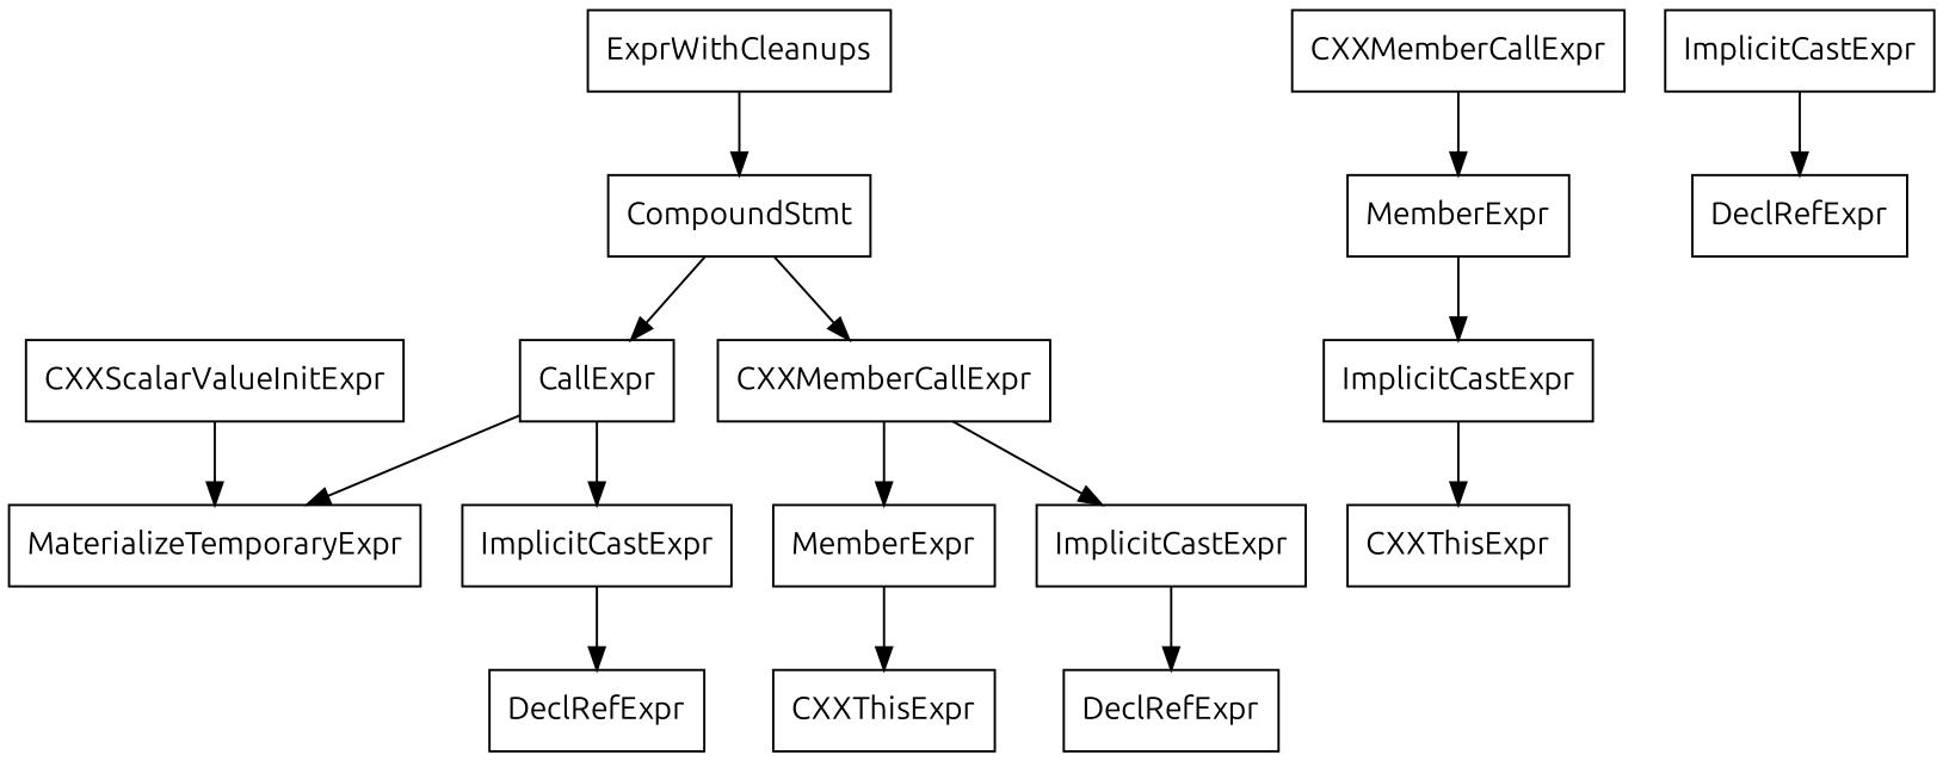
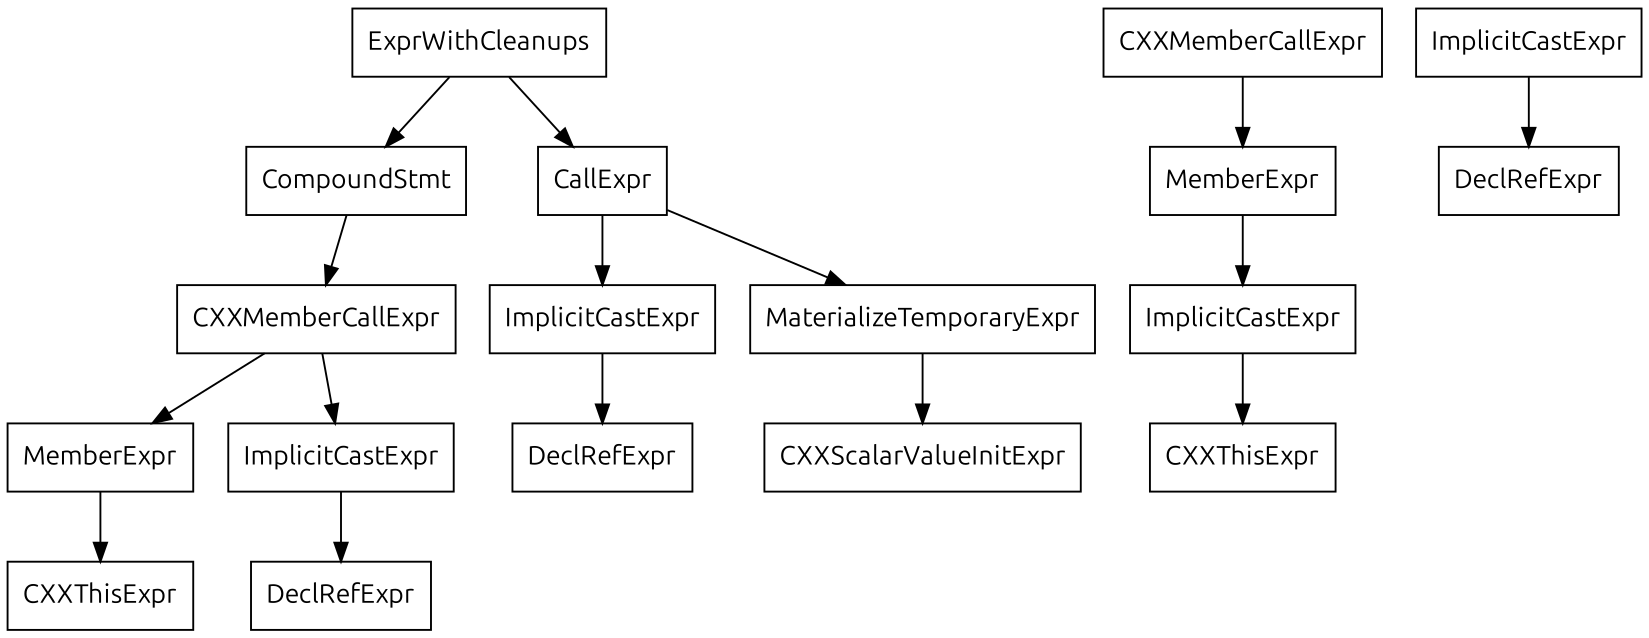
  digraph {
    fontname=Ubuntu
    node [fontname=Ubuntu shape=record]
    edge [fontname=Ubuntu]
    n1 [label="{CompoundStmt}"]
    n2 [label="{CXXMemberCallExpr}"]
    n3 [label="{MemberExpr}"]
    n4 [label="{ImplicitCastExpr}"]
    n5 [label="{ExprWithCleanups}"]
    n6 [label="{CallExpr}"]
    n7 [label="{CXXThisExpr}"]
    n8 [label="{DeclRefExpr}"]
    n9 [label="{ImplicitCastExpr}"]
    n10 [label="{MaterializeTemporaryExpr}"]
    n11 [label="{DeclRefExpr}"]
    n12 [label="{CXXScalarValueInitExpr}"]
    n13 [label="{CXXMemberCallExpr}"]
    n14 [label="{MemberExpr}"]
    n15 [label="{ImplicitCastExpr}"]
    n16 [label="{DeclRefExpr}"]
    n17 [label="{ImplicitCastExpr}"]
    n18 [label="{CXXThisExpr}"]
    n1 -> n2
    n2 -> n3
    n2 -> n4
    n3 -> n7
    n4 -> n8
    n5 -> n1
-   n1 -> n6
+   n5 -> n6
    n6 -> n9
    n6 -> n10
    n9 -> n11
-   n12 -> n10
+   n10 -> n12
    n13 -> n14
    n14 -> n17
    n15 -> n16
    n17 -> n18
  }
